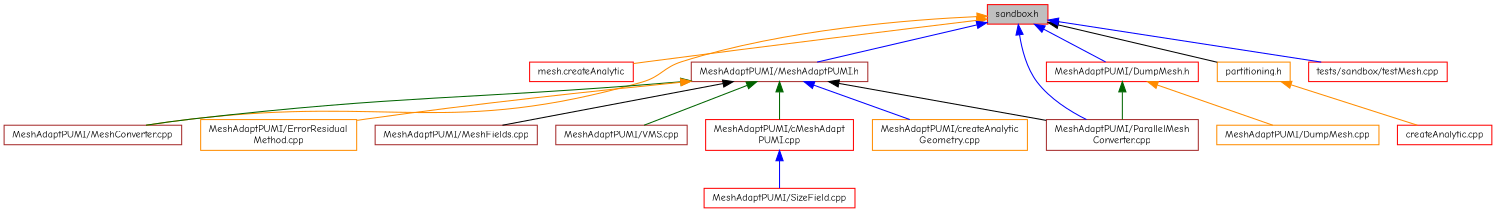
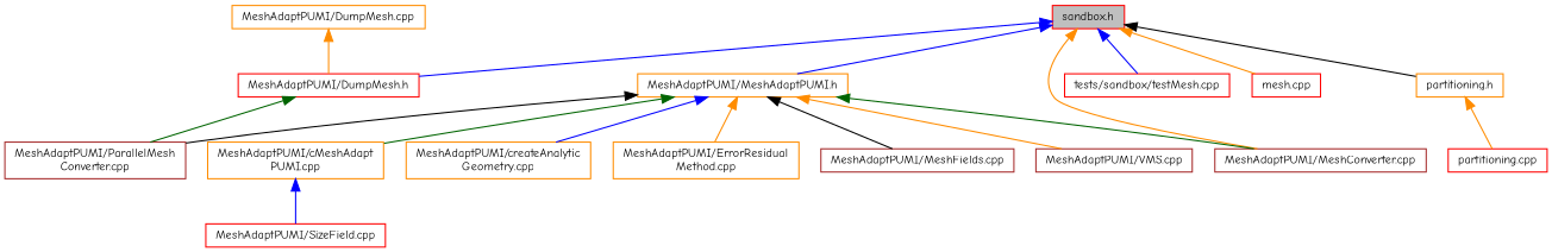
  digraph {
    fontname="Comic Neue"
    node [color=red fillcolor=white fontname="Comic Neue" fontsize=10 shape=record style=filled]
    edge [color=darkorange dir=back fontname="Comic Neue" fontsize=10 labelfontname=Helvetica labelfontsize=10 style=solid]
    n1 [fillcolor=grey75 fontcolor=black height=0.2 label="sandbox.h" width=0.4]
-   n2 [height=0.2 label="mesh.createAnalytic" width=0.4]
-   n3 [color=brown height=0.2 label="MeshAdaptPUMI/MeshAdaptPUMI.h" width=0.4]
+   n2 [height=0.2 label="mesh.cpp" width=0.4]
+   n3 [color=darkorange height=0.2 label="MeshAdaptPUMI/MeshAdaptPUMI.h" width=0.4]
    n4 [color=brown height=0.2 label="MeshAdaptPUMI/MeshConverter.cpp" width=0.4]
    n5 [color=brown height=0.2 label="MeshAdaptPUMI/ParallelMesh\lConverter.cpp" width=0.4]
    n6 [height=0.2 label="MeshAdaptPUMI/DumpMesh.h" width=0.4]
    n7 [color=darkorange height=0.2 label="partitioning.h" width=0.4]
    n8 [height=0.2 label="tests/sandbox/testMesh.cpp" width=0.4]
-   n9 [height=0.2 label="MeshAdaptPUMI/cMeshAdapt\lPUMI.cpp" width=0.4]
+   n9 [color=darkorange height=0.2 label="MeshAdaptPUMI/cMeshAdapt\lPUMI.cpp" width=0.4]
    n10 [color=darkorange height=0.2 label="MeshAdaptPUMI/createAnalytic\lGeometry.cpp" width=0.4]
    n11 [color=darkorange height=0.2 label="MeshAdaptPUMI/ErrorResidual\lMethod.cpp" width=0.4]
    n12 [color=brown height=0.2 label="MeshAdaptPUMI/MeshFields.cpp" width=0.4]
    n13 [color=brown height=0.2 label="MeshAdaptPUMI/VMS.cpp" width=0.4]
    n14 [color=darkorange height=0.2 label="MeshAdaptPUMI/DumpMesh.cpp" width=0.4]
-   n15 [height=0.2 label="createAnalytic.cpp" width=0.4]
+   n15 [height=0.2 label="partitioning.cpp" width=0.4]
    n16 [height=0.2 label="MeshAdaptPUMI/SizeField.cpp" width=0.4]
    n1 -> n2
    n1 -> n3 [color=blue]
    n1 -> n4
-   n1 -> n5 [color=blue]
    n1 -> n6 [color=blue]
    n1 -> n7 [color=black]
    n1 -> n8 [color=blue]
    n3 -> n4 [color=darkgreen]
    n3 -> n5 [color=black]
    n3 -> n9 [color=darkgreen]
    n3 -> n10 [color=blue]
    n3 -> n11
    n3 -> n12 [color=black]
-   n3 -> n13 [color=darkgreen]
+   n3 -> n13
    n6 -> n5 [color=darkgreen]
-   n6 -> n14
+   n14 -> n6
    n7 -> n15
    n9 -> n16 [color=blue]
  }
